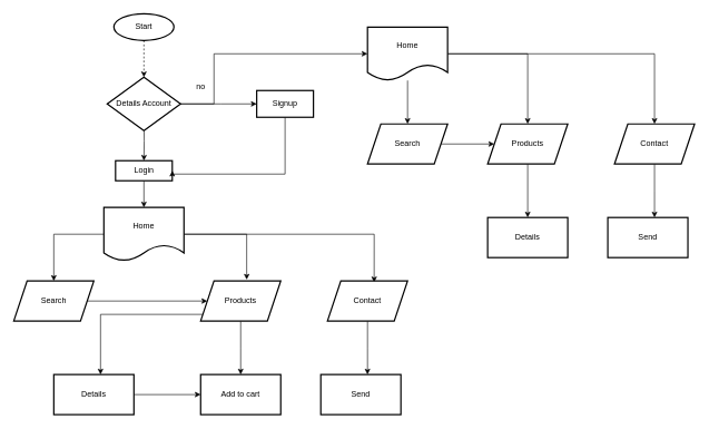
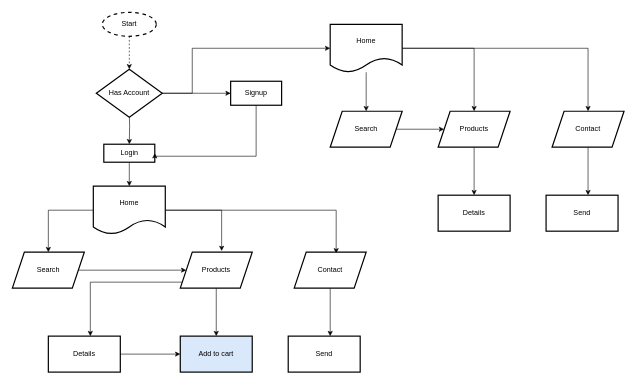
  <mxCell id="0" />
  <mxCell id="1" parent="0" />
  <mxCell id="2" style="edgeStyle=orthogonalEdgeStyle;rounded=0;orthogonalLoop=1;jettySize=auto;html=1;entryX=0.5;entryY=0;entryDx=0;entryDy=0;dashed=1;" parent="1" source="3" target="12" edge="1"><mxGeometry relative="1" as="geometry"><mxPoint x="215" y="130" as="targetPoint" /></mxGeometry></mxCell>
- <mxCell id="3" value="Start" style="ellipse;whiteSpace=wrap;html=1;strokeWidth=2;" parent="1" vertex="1"><mxGeometry x="170" y="20" width="90" height="40" as="geometry" /></mxCell>
+ <mxCell id="3" value="Start" style="ellipse;whiteSpace=wrap;html=1;strokeWidth=2;dashed=1;" parent="1" vertex="1"><mxGeometry x="170" y="20" width="90" height="40" as="geometry" /></mxCell>
  <mxCell id="4" style="edgeStyle=orthogonalEdgeStyle;rounded=0;orthogonalLoop=1;jettySize=auto;html=1;" parent="1" source="5" target="16" edge="1"><mxGeometry relative="1" as="geometry"><mxPoint x="215" y="350" as="targetPoint" /></mxGeometry></mxCell>
  <mxCell id="5" value="Login" style="rounded=1;whiteSpace=wrap;html=1;strokeWidth=2;arcSize=0;" parent="1" vertex="1"><mxGeometry x="172.5" y="240" width="85" height="30" as="geometry" /></mxCell>
  <mxCell id="6" style="edgeStyle=orthogonalEdgeStyle;rounded=0;orthogonalLoop=1;jettySize=auto;html=1;entryX=1;entryY=0.5;entryDx=0;entryDy=0;" parent="1" source="7" target="5" edge="1"><mxGeometry relative="1" as="geometry"><mxPoint x="427" y="260" as="targetPoint" /><Array as="points"><mxPoint x="427" y="260" /></Array></mxGeometry></mxCell>
  <mxCell id="7" value="Signup" style="rounded=1;whiteSpace=wrap;html=1;strokeWidth=2;arcSize=0;" parent="1" vertex="1"><mxGeometry x="384" y="135" width="85" height="40" as="geometry" /></mxCell>
  <mxCell id="8" style="edgeStyle=orthogonalEdgeStyle;rounded=0;orthogonalLoop=1;jettySize=auto;html=1;entryX=0.5;entryY=0;entryDx=0;entryDy=0;" parent="1" target="5" edge="1"><mxGeometry relative="1" as="geometry"><mxPoint x="215" y="180" as="sourcePoint" /></mxGeometry></mxCell>
  <mxCell id="9" style="edgeStyle=orthogonalEdgeStyle;rounded=0;orthogonalLoop=1;jettySize=auto;html=1;entryX=0;entryY=0.5;entryDx=0;entryDy=0;" parent="1" target="7" edge="1"><mxGeometry relative="1" as="geometry"><mxPoint x="260" y="155" as="sourcePoint" /><Array as="points"><mxPoint x="330" y="155" /><mxPoint x="330" y="155" /></Array></mxGeometry></mxCell>
- <mxCell id="10" value="no" style="text;html=1;align=center;verticalAlign=middle;resizable=0;points=[];autosize=1;strokeColor=none;fillColor=none;" parent="1" vertex="1"><mxGeometry x="285" y="120" width="30" height="20" as="geometry" /></mxCell>
  <mxCell id="11" style="edgeStyle=orthogonalEdgeStyle;rounded=0;orthogonalLoop=1;jettySize=auto;html=1;" edge="1" parent="1" source="12"><mxGeometry relative="1" as="geometry"><mxPoint x="550" y="80" as="targetPoint" /><Array as="points"><mxPoint x="320" y="155" /><mxPoint x="320" y="80" /></Array></mxGeometry></mxCell>
- <mxCell id="12" value="Details Account" style="rhombus;whiteSpace=wrap;html=1;strokeWidth=2;" parent="1" vertex="1"><mxGeometry x="160" y="115" width="110" height="80" as="geometry" /></mxCell>
+ <mxCell id="12" value="Has Account" style="rhombus;whiteSpace=wrap;html=1;strokeWidth=2;" parent="1" vertex="1"><mxGeometry x="160" y="115" width="110" height="80" as="geometry" /></mxCell>
  <mxCell id="13" style="edgeStyle=orthogonalEdgeStyle;rounded=0;orthogonalLoop=1;jettySize=auto;html=1;entryX=0.575;entryY=-0.033;entryDx=0;entryDy=0;entryPerimeter=0;" parent="1" source="16" target="19" edge="1"><mxGeometry relative="1" as="geometry"><mxPoint x="380" y="350" as="targetPoint" /></mxGeometry></mxCell>
  <mxCell id="14" style="edgeStyle=orthogonalEdgeStyle;rounded=0;orthogonalLoop=1;jettySize=auto;html=1;entryX=0.5;entryY=0;entryDx=0;entryDy=0;" parent="1" source="16" target="21" edge="1"><mxGeometry relative="1" as="geometry" /></mxCell>
  <mxCell id="15" style="edgeStyle=orthogonalEdgeStyle;rounded=0;orthogonalLoop=1;jettySize=auto;html=1;entryX=0.583;entryY=0.033;entryDx=0;entryDy=0;entryPerimeter=0;" parent="1" source="16" target="23" edge="1"><mxGeometry relative="1" as="geometry" /></mxCell>
  <mxCell id="16" value="Home" style="shape=document;whiteSpace=wrap;html=1;boundedLbl=1;strokeWidth=2;" parent="1" vertex="1"><mxGeometry x="155" y="310" width="120" height="80" as="geometry" /></mxCell>
  <mxCell id="17" style="edgeStyle=orthogonalEdgeStyle;rounded=0;orthogonalLoop=1;jettySize=auto;html=1;" parent="1" source="19" edge="1"><mxGeometry relative="1" as="geometry"><mxPoint x="360" y="560" as="targetPoint" /></mxGeometry></mxCell>
  <mxCell id="18" style="edgeStyle=orthogonalEdgeStyle;rounded=0;orthogonalLoop=1;jettySize=auto;html=1;" parent="1" source="19" target="27" edge="1"><mxGeometry relative="1" as="geometry"><mxPoint x="210" y="560" as="targetPoint" /><Array as="points"><mxPoint x="150" y="470" /></Array></mxGeometry></mxCell>
  <mxCell id="19" value="Products" style="shape=parallelogram;perimeter=parallelogramPerimeter;whiteSpace=wrap;html=1;fixedSize=1;strokeWidth=2;" parent="1" vertex="1"><mxGeometry x="300" y="420" width="120" height="60" as="geometry" /></mxCell>
  <mxCell id="20" style="edgeStyle=orthogonalEdgeStyle;rounded=0;orthogonalLoop=1;jettySize=auto;html=1;" edge="1" parent="1" source="21" target="19"><mxGeometry relative="1" as="geometry" /></mxCell>
  <mxCell id="21" value="Search" style="shape=parallelogram;perimeter=parallelogramPerimeter;whiteSpace=wrap;html=1;fixedSize=1;strokeWidth=2;" parent="1" vertex="1"><mxGeometry x="20" y="420" width="120" height="60" as="geometry" /></mxCell>
  <mxCell id="22" style="edgeStyle=orthogonalEdgeStyle;rounded=0;orthogonalLoop=1;jettySize=auto;html=1;entryX=0.5;entryY=0;entryDx=0;entryDy=0;" parent="1" source="23" edge="1"><mxGeometry relative="1" as="geometry"><mxPoint x="550" y="560" as="targetPoint" /></mxGeometry></mxCell>
  <mxCell id="23" value="Contact" style="shape=parallelogram;perimeter=parallelogramPerimeter;whiteSpace=wrap;html=1;fixedSize=1;strokeWidth=2;" parent="1" vertex="1"><mxGeometry x="490" y="420" width="120" height="60" as="geometry" /></mxCell>
- <mxCell id="24" value="Add to cart" style="rounded=0;whiteSpace=wrap;html=1;strokeWidth=2;" parent="1" vertex="1"><mxGeometry x="300" y="560" width="120" height="60" as="geometry" /></mxCell>
+ <mxCell id="24" value="Add to cart" style="rounded=0;whiteSpace=wrap;html=1;strokeWidth=2;fillColor=#dae8fc;" parent="1" vertex="1"><mxGeometry x="300" y="560" width="120" height="60" as="geometry" /></mxCell>
  <mxCell id="25" value="Send" style="rounded=0;whiteSpace=wrap;html=1;strokeWidth=2;" parent="1" vertex="1"><mxGeometry x="480" y="560" width="120" height="60" as="geometry" /></mxCell>
  <mxCell id="26" style="edgeStyle=orthogonalEdgeStyle;rounded=0;orthogonalLoop=1;jettySize=auto;html=1;entryX=0;entryY=0.5;entryDx=0;entryDy=0;" parent="1" source="27" target="24" edge="1"><mxGeometry relative="1" as="geometry" /></mxCell>
  <mxCell id="27" value="Details" style="rounded=0;whiteSpace=wrap;html=1;strokeWidth=2;" parent="1" vertex="1"><mxGeometry x="80" y="560" width="120" height="60" as="geometry" /></mxCell>
  <mxCell id="28" style="edgeStyle=orthogonalEdgeStyle;rounded=0;orthogonalLoop=1;jettySize=auto;html=1;entryX=0.5;entryY=0;entryDx=0;entryDy=0;" edge="1" parent="1" source="31" target="35"><mxGeometry relative="1" as="geometry" /></mxCell>
  <mxCell id="29" style="edgeStyle=orthogonalEdgeStyle;rounded=0;orthogonalLoop=1;jettySize=auto;html=1;entryX=0.5;entryY=0;entryDx=0;entryDy=0;" edge="1" parent="1" source="31" target="33"><mxGeometry relative="1" as="geometry"><Array as="points"><mxPoint x="790" y="80" /></Array></mxGeometry></mxCell>
  <mxCell id="30" style="edgeStyle=orthogonalEdgeStyle;rounded=0;orthogonalLoop=1;jettySize=auto;html=1;entryX=0.5;entryY=0;entryDx=0;entryDy=0;" edge="1" parent="1" source="31" target="37"><mxGeometry relative="1" as="geometry" /></mxCell>
  <mxCell id="31" value="Home" style="shape=document;whiteSpace=wrap;html=1;boundedLbl=1;strokeWidth=2;" vertex="1" parent="1"><mxGeometry x="550" y="40" width="120" height="80" as="geometry" /></mxCell>
  <mxCell id="32" style="edgeStyle=orthogonalEdgeStyle;rounded=0;orthogonalLoop=1;jettySize=auto;html=1;entryX=0.5;entryY=0;entryDx=0;entryDy=0;" edge="1" parent="1" source="33" target="39"><mxGeometry relative="1" as="geometry" /></mxCell>
  <mxCell id="33" value="Products" style="shape=parallelogram;perimeter=parallelogramPerimeter;whiteSpace=wrap;html=1;fixedSize=1;strokeWidth=2;" vertex="1" parent="1"><mxGeometry x="730" y="185" width="120" height="60" as="geometry" /></mxCell>
  <mxCell id="34" style="edgeStyle=orthogonalEdgeStyle;rounded=0;orthogonalLoop=1;jettySize=auto;html=1;" edge="1" parent="1" source="35" target="33"><mxGeometry relative="1" as="geometry" /></mxCell>
  <mxCell id="35" value="Search" style="shape=parallelogram;perimeter=parallelogramPerimeter;whiteSpace=wrap;html=1;fixedSize=1;strokeWidth=2;" vertex="1" parent="1"><mxGeometry x="550" y="185" width="120" height="60" as="geometry" /></mxCell>
  <mxCell id="36" style="edgeStyle=orthogonalEdgeStyle;rounded=0;orthogonalLoop=1;jettySize=auto;html=1;entryX=0.5;entryY=0;entryDx=0;entryDy=0;" edge="1" parent="1" source="37"><mxGeometry relative="1" as="geometry"><mxPoint x="980" y="325" as="targetPoint" /></mxGeometry></mxCell>
  <mxCell id="37" value="Contact" style="shape=parallelogram;perimeter=parallelogramPerimeter;whiteSpace=wrap;html=1;fixedSize=1;strokeWidth=2;" vertex="1" parent="1"><mxGeometry x="920" y="185" width="120" height="60" as="geometry" /></mxCell>
  <mxCell id="38" value="Send" style="rounded=0;whiteSpace=wrap;html=1;strokeWidth=2;" vertex="1" parent="1"><mxGeometry x="910" y="325" width="120" height="60" as="geometry" /></mxCell>
  <mxCell id="39" value="Details" style="rounded=0;whiteSpace=wrap;html=1;strokeWidth=2;" vertex="1" parent="1"><mxGeometry x="730" y="325" width="120" height="60" as="geometry" /></mxCell>
